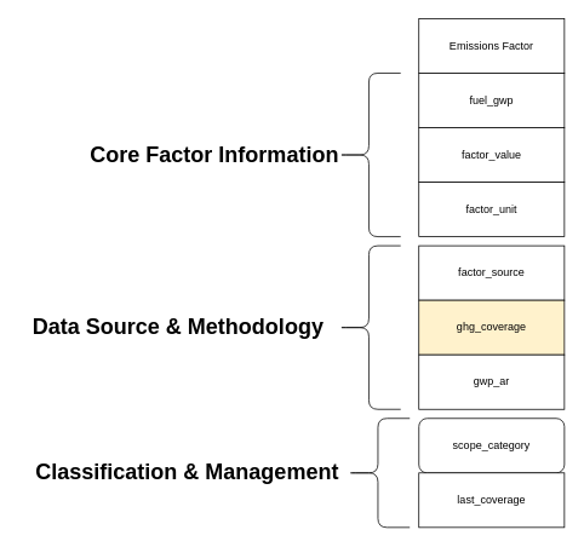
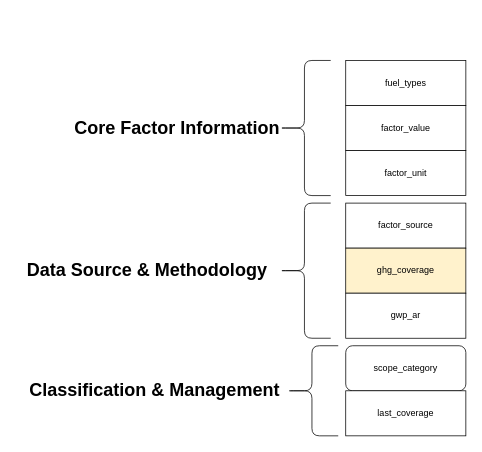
  <mxCell id="0" />
  <mxCell id="1" parent="0" />
- <mxCell id="2" value="Emissions Factor" style="rounded=0;whiteSpace=wrap;html=1;" vertex="1" parent="1"><mxGeometry x="460" y="20" width="160" height="60" as="geometry" /></mxCell>
- <mxCell id="3" value="fuel_gwp" style="rounded=0;whiteSpace=wrap;html=1;" vertex="1" parent="1"><mxGeometry x="460" y="80" width="160" height="60" as="geometry" /></mxCell>
+ <mxCell id="3" value="fuel_types" style="rounded=0;whiteSpace=wrap;html=1;" vertex="1" parent="1"><mxGeometry x="460" y="80" width="160" height="60" as="geometry" /></mxCell>
  <mxCell id="4" value="factor_value" style="rounded=0;whiteSpace=wrap;html=1;" vertex="1" parent="1"><mxGeometry x="460" y="140" width="160" height="60" as="geometry" /></mxCell>
  <mxCell id="5" value="factor_unit" style="rounded=0;whiteSpace=wrap;html=1;" vertex="1" parent="1"><mxGeometry x="460" y="200" width="160" height="60" as="geometry" /></mxCell>
  <mxCell id="6" value="" style="shape=curlyBracket;whiteSpace=wrap;html=1;rounded=1;labelPosition=left;verticalLabelPosition=middle;align=right;verticalAlign=middle;" vertex="1" parent="1"><mxGeometry x="370" y="80" width="70" height="180" as="geometry" /></mxCell>
  <mxCell id="7" value="Core Factor Information" style="text;strokeColor=none;fillColor=none;html=1;fontSize=24;fontStyle=1;verticalAlign=middle;align=center;" vertex="1" parent="1"><mxGeometry x="90" y="150" width="290" height="40" as="geometry" /></mxCell>
  <mxCell id="8" value="factor_source" style="rounded=0;whiteSpace=wrap;html=1;" vertex="1" parent="1"><mxGeometry x="460" y="270" width="160" height="60" as="geometry" /></mxCell>
  <mxCell id="9" value="ghg_coverage" style="rounded=0;whiteSpace=wrap;html=1;fillColor=#fff2cc;" vertex="1" parent="1"><mxGeometry x="460" y="330" width="160" height="60" as="geometry" /></mxCell>
  <mxCell id="10" value="gwp_ar" style="rounded=0;whiteSpace=wrap;html=1;" vertex="1" parent="1"><mxGeometry x="460" y="390" width="160" height="60" as="geometry" /></mxCell>
  <mxCell id="11" value="" style="shape=curlyBracket;whiteSpace=wrap;html=1;rounded=1;labelPosition=left;verticalLabelPosition=middle;align=right;verticalAlign=middle;" vertex="1" parent="1"><mxGeometry x="370" y="270" width="70" height="180" as="geometry" /></mxCell>
  <mxCell id="12" value="Data Source &amp;amp; Methodology" style="text;strokeColor=none;fillColor=none;html=1;fontSize=24;fontStyle=1;verticalAlign=middle;align=center;" vertex="1" parent="1"><mxGeometry x="20" y="340" width="350" height="40" as="geometry" /></mxCell>
  <mxCell id="13" value="scope_category" style="whiteSpace=wrap;html=1;rounded=1;" vertex="1" parent="1"><mxGeometry x="460" y="460" width="160" height="60" as="geometry" /></mxCell>
  <mxCell id="14" value="last_coverage" style="rounded=0;whiteSpace=wrap;html=1;" vertex="1" parent="1"><mxGeometry x="460" y="520" width="160" height="60" as="geometry" /></mxCell>
  <mxCell id="15" value="" style="shape=curlyBracket;whiteSpace=wrap;html=1;rounded=1;labelPosition=left;verticalLabelPosition=middle;align=right;verticalAlign=middle;" vertex="1" parent="1"><mxGeometry y="460" width="70" height="120" as="geometry" x="380" /></mxCell>
  <mxCell id="16" value="Classification &amp;amp; Management" style="text;strokeColor=none;fillColor=none;html=1;fontSize=24;fontStyle=1;verticalAlign=middle;align=center;" vertex="1" parent="1"><mxGeometry x="30" y="500" width="350" height="40" as="geometry" /></mxCell>
